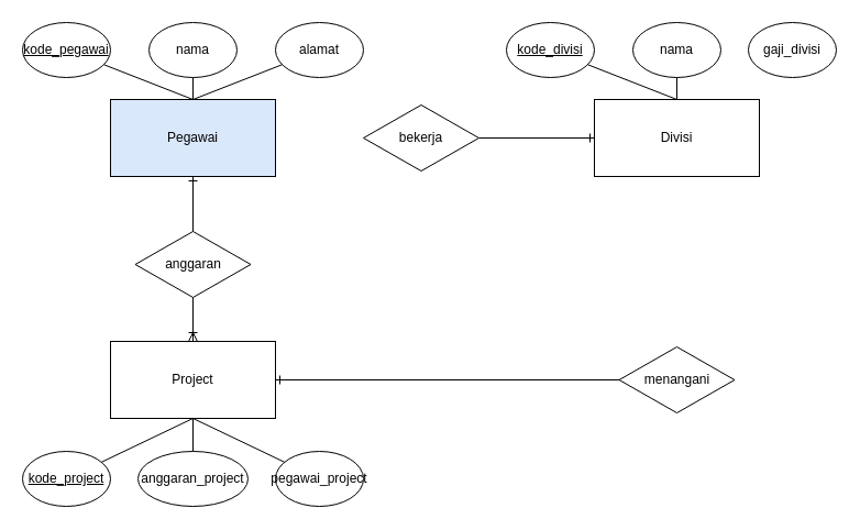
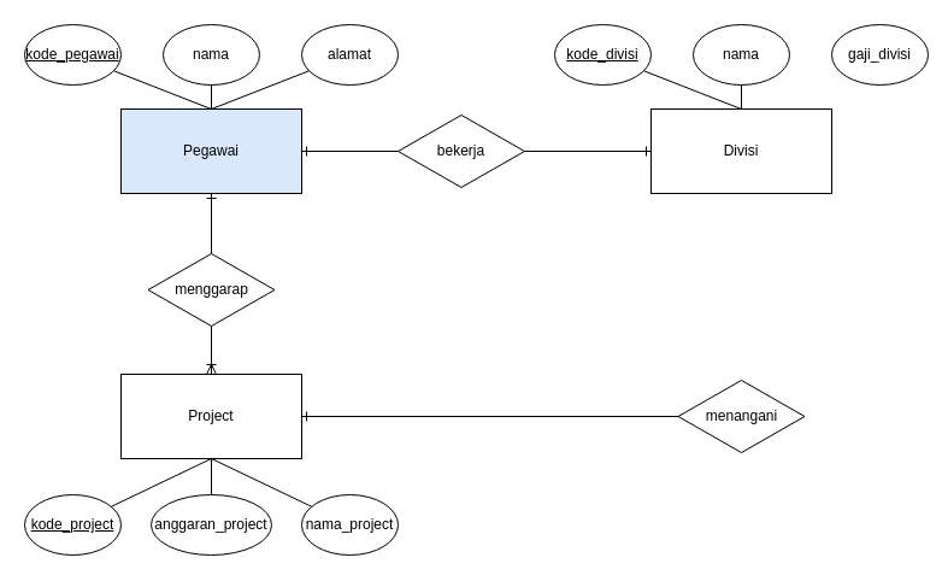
  <mxCell id="0" />
  <mxCell id="1" parent="0" />
  <mxCell id="2" value="Pegawai" style="rounded=0;whiteSpace=wrap;html=1;fillColor=#dae8fc;" vertex="1" parent="1"><mxGeometry x="100" y="90" width="150" height="70" as="geometry" /></mxCell>
  <mxCell id="3" value="Project" style="rounded=0;whiteSpace=wrap;html=1;" vertex="1" parent="1"><mxGeometry x="100" y="310" width="150" height="70" as="geometry" /></mxCell>
  <mxCell id="4" value="Divisi" style="rounded=0;whiteSpace=wrap;html=1;" vertex="1" parent="1"><mxGeometry x="540" y="90" width="150" height="70" as="geometry" /></mxCell>
  <mxCell id="5" value="&lt;u&gt;kode_divisi&lt;/u&gt;" style="ellipse;whiteSpace=wrap;html=1;" vertex="1" parent="1"><mxGeometry x="460" y="20" width="80" height="50" as="geometry" /></mxCell>
  <mxCell id="6" value="&lt;u&gt;kode_pegawai&lt;/u&gt;" style="ellipse;whiteSpace=wrap;html=1;" vertex="1" parent="1"><mxGeometry x="20" y="20" width="80" height="50" as="geometry" /></mxCell>
  <mxCell id="7" value="&lt;u&gt;kode_project&lt;/u&gt;" style="ellipse;whiteSpace=wrap;html=1;" vertex="1" parent="1"><mxGeometry x="20" y="410" width="80" height="50" as="geometry" /></mxCell>
  <mxCell id="8" value="nama" style="ellipse;whiteSpace=wrap;html=1;" vertex="1" parent="1"><mxGeometry x="135" y="20" width="80" height="50" as="geometry" /></mxCell>
  <mxCell id="9" value="alamat" style="ellipse;whiteSpace=wrap;html=1;" vertex="1" parent="1"><mxGeometry x="250" y="20" width="80" height="50" as="geometry" /></mxCell>
- <mxCell id="10" value="gaji_divisi" style="ellipse;whiteSpace=wrap;html=1;" vertex="1" parent="1"><mxGeometry x="680" y="20" width="80" height="50" as="geometry" /></mxCell>
+ <mxCell id="10" value="gaji_divisi" style="ellipse;whiteSpace=wrap;html=1;" vertex="1" parent="1"><mxGeometry x="690" y="20" width="80" height="50" as="geometry" /></mxCell>
  <mxCell id="11" value="nama" style="ellipse;whiteSpace=wrap;html=1;" vertex="1" parent="1"><mxGeometry x="575" y="20" width="80" height="50" as="geometry" /></mxCell>
- <mxCell id="12" value="pegawai_project" style="ellipse;whiteSpace=wrap;html=1;" vertex="1" parent="1"><mxGeometry x="250" y="410" width="80" height="50" as="geometry" /></mxCell>
+ <mxCell id="12" value="nama_project" style="ellipse;whiteSpace=wrap;html=1;" vertex="1" parent="1"><mxGeometry x="250" y="410" width="80" height="50" as="geometry" /></mxCell>
  <mxCell id="13" value="anggaran_project" style="ellipse;whiteSpace=wrap;html=1;" vertex="1" parent="1"><mxGeometry x="125" y="410" width="100" height="50" as="geometry" /></mxCell>
- <mxCell id="14" value="anggaran" style="rhombus;whiteSpace=wrap;html=1;" vertex="1" parent="1"><mxGeometry x="122.5" y="210" width="105" height="60" as="geometry" /></mxCell>
+ <mxCell id="14" value="menggarap" style="rhombus;whiteSpace=wrap;html=1;" vertex="1" parent="1"><mxGeometry x="122.5" y="210" width="105" height="60" as="geometry" /></mxCell>
  <mxCell id="15" value="bekerja" style="rhombus;whiteSpace=wrap;html=1;" vertex="1" parent="1"><mxGeometry x="330" y="95" width="105" height="60" as="geometry" /></mxCell>
  <mxCell id="16" value="menangani" style="rhombus;whiteSpace=wrap;html=1;" vertex="1" parent="1"><mxGeometry x="562.5" y="315" width="105" height="60" as="geometry" /></mxCell>
+ <mxCell id="17" value="" style="endArrow=none;html=1;rounded=0;entryX=0;entryY=0.5;entryDx=0;entryDy=0;exitX=1;exitY=0.5;exitDx=0;exitDy=0;startArrow=ERone;startFill=0;" edge="1" parent="1" source="2" target="15"><mxGeometry width="50" height="50" relative="1" as="geometry"><mxPoint x="300" y="150" as="sourcePoint" /><mxPoint x="350" y="100" as="targetPoint" /></mxGeometry></mxCell>
  <mxCell id="18" value="" style="endArrow=ERone;html=1;rounded=0;entryX=0;entryY=0.5;entryDx=0;entryDy=0;exitX=1;exitY=0.5;exitDx=0;exitDy=0;endFill=0;" edge="1" parent="1" source="15" target="4"><mxGeometry width="50" height="50" relative="1" as="geometry"><mxPoint x="530" y="160" as="sourcePoint" /><mxPoint x="630" y="120" as="targetPoint" /></mxGeometry></mxCell>
  <mxCell id="19" value="" style="endArrow=none;html=1;rounded=0;entryX=0.5;entryY=0;entryDx=0;entryDy=0;exitX=0.5;exitY=1;exitDx=0;exitDy=0;endFill=0;startArrow=ERone;startFill=0;" edge="1" parent="1" source="2" target="14"><mxGeometry width="50" height="50" relative="1" as="geometry"><mxPoint x="270" y="145" as="sourcePoint" /><mxPoint x="420" y="145" as="targetPoint" /></mxGeometry></mxCell>
  <mxCell id="20" value="" style="endArrow=ERoneToMany;html=1;rounded=0;entryX=0.5;entryY=0;entryDx=0;entryDy=0;exitX=0.5;exitY=1;exitDx=0;exitDy=0;endFill=0;" edge="1" parent="1" source="14" target="3"><mxGeometry width="50" height="50" relative="1" as="geometry"><mxPoint x="280" y="155" as="sourcePoint" /><mxPoint x="430" y="155" as="targetPoint" /></mxGeometry></mxCell>
  <mxCell id="21" value="" style="endArrow=none;html=1;rounded=0;entryX=0;entryY=0.5;entryDx=0;entryDy=0;exitX=1;exitY=0.5;exitDx=0;exitDy=0;startArrow=ERone;startFill=0;" edge="1" parent="1" source="3" target="16"><mxGeometry width="50" height="50" relative="1" as="geometry"><mxPoint x="290" y="165" as="sourcePoint" /><mxPoint x="440" y="165" as="targetPoint" /></mxGeometry></mxCell>
  <mxCell id="22" value="" style="endArrow=none;html=1;rounded=0;entryX=0.5;entryY=0;entryDx=0;entryDy=0;" edge="1" parent="1" source="6" target="2"><mxGeometry width="50" height="50" relative="1" as="geometry"><mxPoint x="310" y="185" as="sourcePoint" /><mxPoint x="460" y="185" as="targetPoint" /></mxGeometry></mxCell>
  <mxCell id="23" value="" style="endArrow=none;html=1;rounded=0;entryX=0.5;entryY=0;entryDx=0;entryDy=0;" edge="1" parent="1" source="8" target="2"><mxGeometry width="50" height="50" relative="1" as="geometry"><mxPoint x="320" y="195" as="sourcePoint" /><mxPoint x="470" y="195" as="targetPoint" /></mxGeometry></mxCell>
  <mxCell id="24" value="" style="endArrow=none;html=1;rounded=0;entryX=0.5;entryY=0;entryDx=0;entryDy=0;" edge="1" parent="1" source="9" target="2"><mxGeometry width="50" height="50" relative="1" as="geometry"><mxPoint x="330" y="205" as="sourcePoint" /><mxPoint x="480" y="205" as="targetPoint" /></mxGeometry></mxCell>
  <mxCell id="25" value="" style="endArrow=none;html=1;rounded=0;entryX=0.5;entryY=1;entryDx=0;entryDy=0;" edge="1" parent="1" source="7" target="3"><mxGeometry width="50" height="50" relative="1" as="geometry"><mxPoint x="340" y="215" as="sourcePoint" /><mxPoint x="490" y="215" as="targetPoint" /></mxGeometry></mxCell>
  <mxCell id="26" value="" style="endArrow=none;html=1;rounded=0;entryX=0.5;entryY=1;entryDx=0;entryDy=0;" edge="1" parent="1" source="13" target="3"><mxGeometry width="50" height="50" relative="1" as="geometry"><mxPoint x="350" y="225" as="sourcePoint" /><mxPoint x="500" y="225" as="targetPoint" /></mxGeometry></mxCell>
  <mxCell id="27" value="" style="endArrow=none;html=1;rounded=0;entryX=0.5;entryY=1;entryDx=0;entryDy=0;" edge="1" parent="1" source="12" target="3"><mxGeometry width="50" height="50" relative="1" as="geometry"><mxPoint x="360" y="235" as="sourcePoint" /><mxPoint x="510" y="235" as="targetPoint" /></mxGeometry></mxCell>
  <mxCell id="28" value="" style="endArrow=none;html=1;rounded=0;entryX=0.5;entryY=0;entryDx=0;entryDy=0;" edge="1" parent="1" source="5" target="4"><mxGeometry width="50" height="50" relative="1" as="geometry"><mxPoint x="260" y="245" as="sourcePoint" /><mxPoint x="410" y="245" as="targetPoint" /></mxGeometry></mxCell>
  <mxCell id="29" value="" style="endArrow=none;html=1;rounded=0;entryX=0.5;entryY=0;entryDx=0;entryDy=0;" edge="1" parent="1" source="11" target="4"><mxGeometry width="50" height="50" relative="1" as="geometry"><mxPoint x="270" y="255" as="sourcePoint" /><mxPoint x="420" y="255" as="targetPoint" /></mxGeometry></mxCell>
